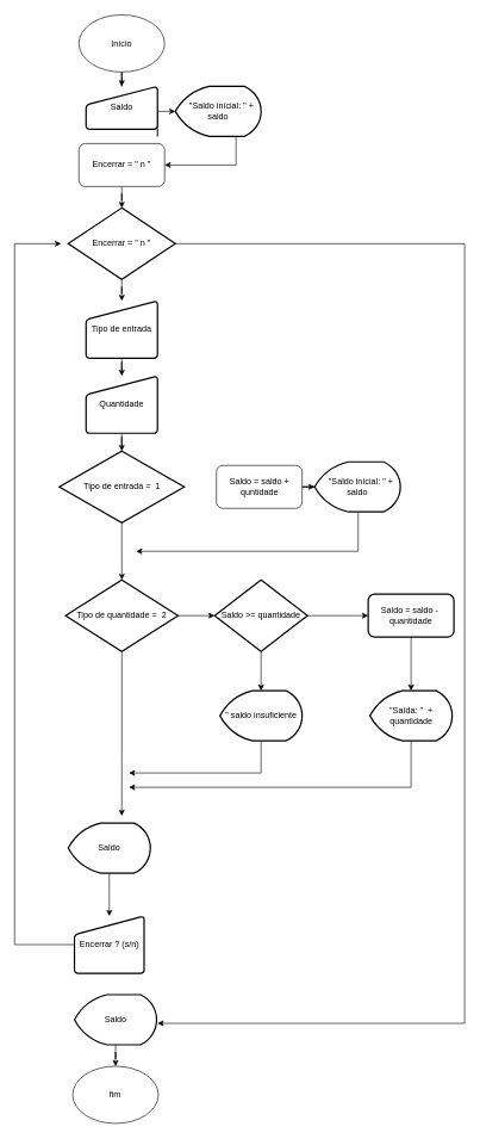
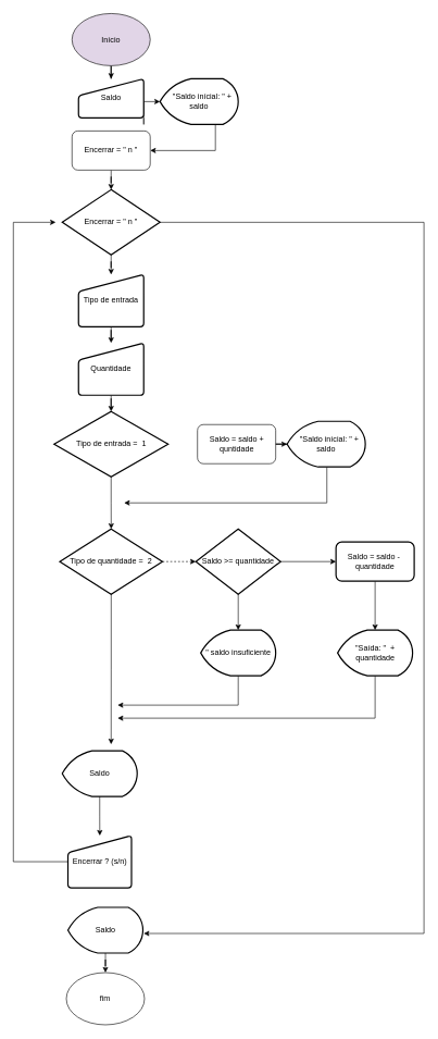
  <mxCell id="0" />
  <mxCell id="1" parent="0" />
  <mxCell id="2" value="" style="edgeStyle=orthogonalEdgeStyle;rounded=0;orthogonalLoop=1;jettySize=auto;html=1;" edge="1" parent="1" source="3" target="5"><mxGeometry relative="1" as="geometry" /></mxCell>
- <mxCell id="3" value="Início" style="ellipse;whiteSpace=wrap;html=1;" vertex="1" parent="1"><mxGeometry x="110" width="120" height="80" as="geometry" y="20" /></mxCell>
+ <mxCell id="3" value="Início" style="ellipse;whiteSpace=wrap;html=1;fillColor=#e1d5e7;" vertex="1" parent="1"><mxGeometry x="110" width="120" height="80" as="geometry" y="20" /></mxCell>
  <mxCell id="4" value="" style="edgeStyle=orthogonalEdgeStyle;rounded=0;orthogonalLoop=1;jettySize=auto;html=1;" edge="1" parent="1" source="5" target="7"><mxGeometry relative="1" as="geometry"><Array as="points"><mxPoint x="220" y="190" /><mxPoint x="220" y="190" /></Array></mxGeometry></mxCell>
  <mxCell id="5" value="Saldo" style="html=1;strokeWidth=2;shape=manualInput;whiteSpace=wrap;rounded=1;size=26;arcSize=11;" vertex="1" parent="1"><mxGeometry x="120" y="120" width="100" height="60" as="geometry" /></mxCell>
  <mxCell id="6" style="edgeStyle=orthogonalEdgeStyle;rounded=0;orthogonalLoop=1;jettySize=auto;html=1;entryX=1;entryY=0.5;entryDx=0;entryDy=0;" edge="1" parent="1" source="7" target="9"><mxGeometry relative="1" as="geometry"><Array as="points"><mxPoint x="330" y="230" /></Array></mxGeometry></mxCell>
  <mxCell id="7" value="&amp;nbsp; &amp;nbsp;&quot;Saldo inícial: &quot; + saldo" style="strokeWidth=2;html=1;shape=mxgraph.flowchart.display;whiteSpace=wrap;" vertex="1" parent="1"><mxGeometry x="245" y="120" width="120" height="70" as="geometry" /></mxCell>
  <mxCell id="8" value="" style="edgeStyle=orthogonalEdgeStyle;rounded=0;orthogonalLoop=1;jettySize=auto;html=1;" edge="1" parent="1" source="9" target="11"><mxGeometry relative="1" as="geometry" /></mxCell>
  <mxCell id="9" value="Encerrar = &quot; n &quot;" style="rounded=1;whiteSpace=wrap;html=1;" vertex="1" parent="1"><mxGeometry x="110" y="200" width="120" height="60" as="geometry" /></mxCell>
  <mxCell id="10" value="" style="edgeStyle=orthogonalEdgeStyle;rounded=0;orthogonalLoop=1;jettySize=auto;html=1;" edge="1" parent="1" source="11" target="13"><mxGeometry relative="1" as="geometry" /></mxCell>
  <mxCell id="11" value="Encerrar = &quot; n &quot;" style="strokeWidth=2;html=1;shape=mxgraph.flowchart.decision;whiteSpace=wrap;" vertex="1" parent="1"><mxGeometry x="95" y="290" width="150" height="100" as="geometry" /></mxCell>
  <mxCell id="12" value="" style="edgeStyle=orthogonalEdgeStyle;rounded=0;orthogonalLoop=1;jettySize=auto;html=1;" edge="1" parent="1" source="13" target="15"><mxGeometry relative="1" as="geometry" /></mxCell>
  <mxCell id="13" value="Tipo de entrada" style="html=1;strokeWidth=2;shape=manualInput;whiteSpace=wrap;rounded=1;size=26;arcSize=11;" vertex="1" parent="1"><mxGeometry x="120" y="420" width="100" height="80" as="geometry" /></mxCell>
  <mxCell id="14" value="" style="edgeStyle=orthogonalEdgeStyle;rounded=0;orthogonalLoop=1;jettySize=auto;html=1;" edge="1" parent="1" source="15" target="17"><mxGeometry relative="1" as="geometry" /></mxCell>
  <mxCell id="15" value="Quantidade" style="html=1;strokeWidth=2;shape=manualInput;whiteSpace=wrap;rounded=1;size=26;arcSize=11;" vertex="1" parent="1"><mxGeometry x="120" y="525" width="100" height="80" as="geometry" /></mxCell>
  <mxCell id="16" value="" style="edgeStyle=orthogonalEdgeStyle;rounded=0;orthogonalLoop=1;jettySize=auto;html=1;" edge="1" parent="1" source="17" target="24"><mxGeometry relative="1" as="geometry" /></mxCell>
  <mxCell id="17" value="Tipo de entrada =&amp;nbsp; 1" style="strokeWidth=2;html=1;shape=mxgraph.flowchart.decision;whiteSpace=wrap;" vertex="1" parent="1"><mxGeometry x="82.5" y="630" width="175" height="100" as="geometry" /></mxCell>
  <mxCell id="18" value="" style="edgeStyle=orthogonalEdgeStyle;rounded=0;orthogonalLoop=1;jettySize=auto;html=1;" edge="1" parent="1" source="19" target="21"><mxGeometry relative="1" as="geometry" /></mxCell>
  <mxCell id="19" value="Saldo = saldo + quntidade" style="rounded=1;whiteSpace=wrap;html=1;" vertex="1" parent="1"><mxGeometry x="302.5" y="650" width="120" height="60" as="geometry" /></mxCell>
  <mxCell id="20" style="edgeStyle=orthogonalEdgeStyle;rounded=0;orthogonalLoop=1;jettySize=auto;html=1;" edge="1" parent="1" source="21"><mxGeometry relative="1" as="geometry"><mxPoint x="190" y="770" as="targetPoint" /><Array as="points"><mxPoint x="501" y="770" /></Array></mxGeometry></mxCell>
  <mxCell id="21" value="&amp;nbsp; &amp;nbsp;&quot;Saldo inícial: &quot; + saldo" style="strokeWidth=2;html=1;shape=mxgraph.flowchart.display;whiteSpace=wrap;" vertex="1" parent="1"><mxGeometry x="440" y="645" width="120" height="70" as="geometry" /></mxCell>
- <mxCell id="22" value="" style="edgeStyle=orthogonalEdgeStyle;rounded=0;orthogonalLoop=1;jettySize=auto;html=1;" edge="1" parent="1" source="24" target="27"><mxGeometry relative="1" as="geometry" /></mxCell>
+ <mxCell id="22" value="" style="edgeStyle=orthogonalEdgeStyle;rounded=0;orthogonalLoop=1;jettySize=auto;html=1;dashed=1;" edge="1" parent="1" source="24" target="27"><mxGeometry relative="1" as="geometry" /></mxCell>
  <mxCell id="23" style="edgeStyle=orthogonalEdgeStyle;rounded=0;orthogonalLoop=1;jettySize=auto;html=1;" edge="1" parent="1" source="24"><mxGeometry relative="1" as="geometry"><mxPoint x="170" y="1140" as="targetPoint" /></mxGeometry></mxCell>
  <mxCell id="24" value="Tipo de quantidade =&amp;nbsp; 2" style="strokeWidth=2;html=1;shape=mxgraph.flowchart.decision;whiteSpace=wrap;" vertex="1" parent="1"><mxGeometry x="91.25" y="810" width="157.5" height="100" as="geometry" /></mxCell>
  <mxCell id="25" value="" style="edgeStyle=orthogonalEdgeStyle;rounded=0;orthogonalLoop=1;jettySize=auto;html=1;" edge="1" parent="1" source="27" target="29"><mxGeometry relative="1" as="geometry" /></mxCell>
  <mxCell id="26" value="" style="edgeStyle=orthogonalEdgeStyle;rounded=0;orthogonalLoop=1;jettySize=auto;html=1;" edge="1" parent="1" source="27" target="33"><mxGeometry relative="1" as="geometry" /></mxCell>
  <mxCell id="27" value="Saldo &amp;gt;= quantidade" style="strokeWidth=2;html=1;shape=mxgraph.flowchart.decision;whiteSpace=wrap;" vertex="1" parent="1"><mxGeometry x="300" y="810" width="130" height="100" as="geometry" /></mxCell>
  <mxCell id="28" value="" style="edgeStyle=orthogonalEdgeStyle;rounded=0;orthogonalLoop=1;jettySize=auto;html=1;" edge="1" parent="1" source="29" target="31"><mxGeometry relative="1" as="geometry" /></mxCell>
  <mxCell id="29" value="Saldo = saldo -&amp;nbsp; quantidade" style="rounded=1;whiteSpace=wrap;html=1;strokeWidth=2;" vertex="1" parent="1"><mxGeometry x="515" y="830" width="120" height="60" as="geometry" /></mxCell>
  <mxCell id="30" style="edgeStyle=orthogonalEdgeStyle;rounded=0;orthogonalLoop=1;jettySize=auto;html=1;" edge="1" parent="1" source="31"><mxGeometry relative="1" as="geometry"><mxPoint x="180" y="1100" as="targetPoint" /><Array as="points"><mxPoint x="575" y="1100" /><mxPoint x="190" y="1100" /></Array></mxGeometry></mxCell>
  <mxCell id="31" value="&quot;Saída: &quot;&amp;nbsp; + quantidade" style="strokeWidth=2;html=1;shape=mxgraph.flowchart.display;whiteSpace=wrap;" vertex="1" parent="1"><mxGeometry x="517.5" y="965" width="115" height="70" as="geometry" /></mxCell>
  <mxCell id="32" style="edgeStyle=orthogonalEdgeStyle;rounded=0;orthogonalLoop=1;jettySize=auto;html=1;" edge="1" parent="1" source="33"><mxGeometry relative="1" as="geometry"><mxPoint x="180" y="1080" as="targetPoint" /><Array as="points"><mxPoint x="365" y="1080" /><mxPoint x="181" y="1080" /></Array></mxGeometry></mxCell>
  <mxCell id="33" value="&quot; saldo insuficiente" style="strokeWidth=2;html=1;shape=mxgraph.flowchart.display;whiteSpace=wrap;" vertex="1" parent="1"><mxGeometry x="307.5" y="965" width="115" height="70" as="geometry" /></mxCell>
  <mxCell id="34" value="" style="edgeStyle=orthogonalEdgeStyle;rounded=0;orthogonalLoop=1;jettySize=auto;html=1;" edge="1" parent="1" source="35" target="37"><mxGeometry relative="1" as="geometry" /></mxCell>
  <mxCell id="35" value="Saldo" style="strokeWidth=2;html=1;shape=mxgraph.flowchart.display;whiteSpace=wrap;" vertex="1" parent="1"><mxGeometry x="95" y="1150" width="115" height="70" as="geometry" /></mxCell>
  <mxCell id="36" style="edgeStyle=orthogonalEdgeStyle;rounded=0;orthogonalLoop=1;jettySize=auto;html=1;exitX=0;exitY=0.5;exitDx=0;exitDy=0;" edge="1" parent="1" source="37"><mxGeometry relative="1" as="geometry"><mxPoint x="85" y="340" as="targetPoint" /><mxPoint x="95" y="1320" as="sourcePoint" /><Array as="points"><mxPoint x="20" y="1320" /><mxPoint x="20" y="340" /></Array></mxGeometry></mxCell>
  <mxCell id="37" value="Encerrar ? (s/n)" style="html=1;strokeWidth=2;shape=manualInput;whiteSpace=wrap;rounded=1;size=26;arcSize=11;" vertex="1" parent="1"><mxGeometry x="103.75" y="1280" width="97.5" height="80" as="geometry" /></mxCell>
  <mxCell id="38" value="" style="edgeStyle=orthogonalEdgeStyle;rounded=0;orthogonalLoop=1;jettySize=auto;html=1;" edge="1" parent="1" source="39" target="41"><mxGeometry relative="1" as="geometry" /></mxCell>
  <mxCell id="39" value="Saldo" style="strokeWidth=2;html=1;shape=mxgraph.flowchart.display;whiteSpace=wrap;" vertex="1" parent="1"><mxGeometry x="103.75" y="1390" width="115" height="70" as="geometry" /></mxCell>
  <mxCell id="40" style="edgeStyle=orthogonalEdgeStyle;rounded=0;orthogonalLoop=1;jettySize=auto;html=1;exitX=1;exitY=0.5;exitDx=0;exitDy=0;exitPerimeter=0;" edge="1" parent="1" source="11"><mxGeometry relative="1" as="geometry"><mxPoint x="245" y="330" as="sourcePoint" /><mxPoint x="220" y="1430" as="targetPoint" /><Array as="points"><mxPoint x="650" y="340" /><mxPoint x="650" y="1430" /></Array></mxGeometry></mxCell>
  <mxCell id="41" value="fim" style="ellipse;whiteSpace=wrap;html=1;" vertex="1" parent="1"><mxGeometry x="101.25" y="1490" width="120" height="80" as="geometry" /></mxCell>
